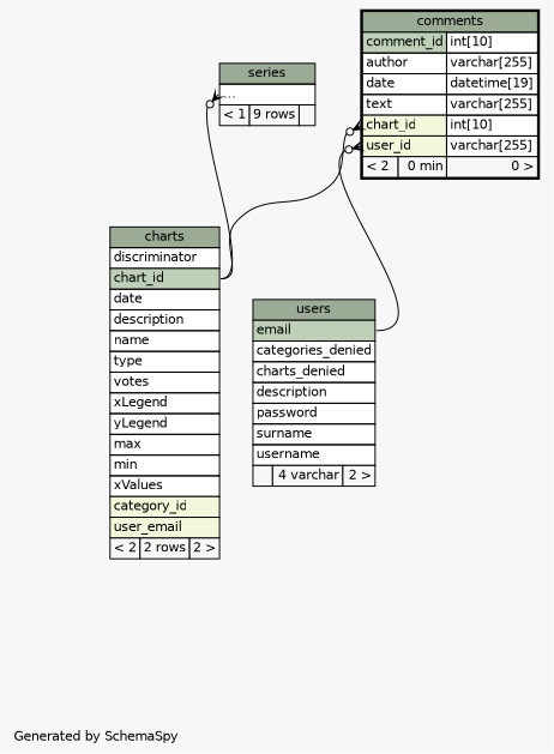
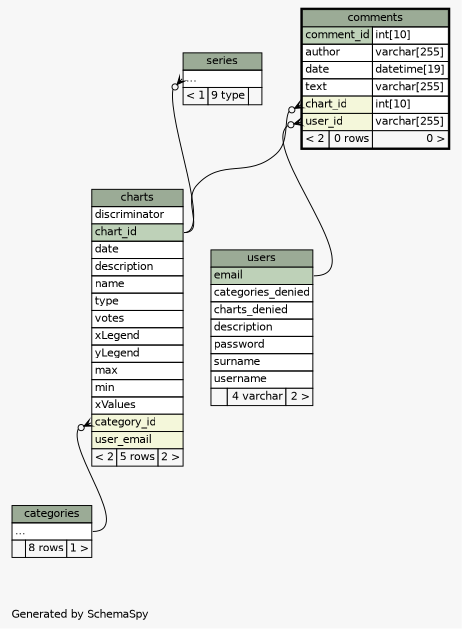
  digraph {
    bgcolor="#f7f7f7"
    fontname=Helvetica
    fontsize=11
    label="\nGenerated by SchemaSpy"
    labeljust=l
    nodesep=0.18
    rankdir=TB
    ranksep=0.46
    node [fontname=Helvetica fontsize=11 shape=plaintext]
    edge [arrowhead=none arrowsize=0.8 arrowtail=crowodot dir=back headport="chart_id:e"]
-   n1 [label=<     <TABLE BORDER="0" CELLBORDER="1" CELLSPACING="0" BGCOLOR="#ffffff">       <TR><TD COLSPAN="3" BGCOLOR="#9bab96" ALIGN="CENTER">charts</TD></TR>       <TR><TD PORT="discriminator" COLSPAN="3" ALIGN="LEFT">discriminator</TD></TR>       <TR><TD PORT="chart_id" COLSPAN="3" BGCOLOR="#bed1b8" ALIGN="LEFT">chart_id</TD></TR>       <TR><TD PORT="date" COLSPAN="3" ALIGN="LEFT">date</TD></TR>       <TR><TD PORT="description" COLSPAN="3" ALIGN="LEFT">description</TD></TR>       <TR><TD PORT="name" COLSPAN="3" ALIGN="LEFT">name</TD></TR>       <TR><TD PORT="type" COLSPAN="3" ALIGN="LEFT">type</TD></TR>       <TR><TD PORT="votes" COLSPAN="3" ALIGN="LEFT">votes</TD></TR>       <TR><TD PORT="xLegend" COLSPAN="3" ALIGN="LEFT">xLegend</TD></TR>       <TR><TD PORT="yLegend" COLSPAN="3" ALIGN="LEFT">yLegend</TD></TR>       <TR><TD PORT="max" COLSPAN="3" ALIGN="LEFT">max</TD></TR>       <TR><TD PORT="min" COLSPAN="3" ALIGN="LEFT">min</TD></TR>       <TR><TD PORT="xValues" COLSPAN="3" ALIGN="LEFT">xValues</TD></TR>       <TR><TD PORT="category_id" COLSPAN="3" BGCOLOR="#f4f7da" ALIGN="LEFT">category_id</TD></TR>       <TR><TD PORT="user_email" COLSPAN="3" BGCOLOR="#f4f7da" ALIGN="LEFT">user_email</TD></TR>       <TR><TD ALIGN="LEFT" BGCOLOR="#f7f7f7">&lt; 2</TD><TD ALIGN="RIGHT" BGCOLOR="#f7f7f7">2 rows</TD><TD ALIGN="RIGHT" BGCOLOR="#f7f7f7">2 &gt;</TD></TR>     </TABLE>>]
+   n1 [label=<     <TABLE BORDER="0" CELLBORDER="1" CELLSPACING="0" BGCOLOR="#ffffff">       <TR><TD COLSPAN="3" BGCOLOR="#9bab96" ALIGN="CENTER">charts</TD></TR>       <TR><TD PORT="discriminator" COLSPAN="3" ALIGN="LEFT">discriminator</TD></TR>       <TR><TD PORT="chart_id" COLSPAN="3" BGCOLOR="#bed1b8" ALIGN="LEFT">chart_id</TD></TR>       <TR><TD PORT="date" COLSPAN="3" ALIGN="LEFT">date</TD></TR>       <TR><TD PORT="description" COLSPAN="3" ALIGN="LEFT">description</TD></TR>       <TR><TD PORT="name" COLSPAN="3" ALIGN="LEFT">name</TD></TR>       <TR><TD PORT="type" COLSPAN="3" ALIGN="LEFT">type</TD></TR>       <TR><TD PORT="votes" COLSPAN="3" ALIGN="LEFT">votes</TD></TR>       <TR><TD PORT="xLegend" COLSPAN="3" ALIGN="LEFT">xLegend</TD></TR>       <TR><TD PORT="yLegend" COLSPAN="3" ALIGN="LEFT">yLegend</TD></TR>       <TR><TD PORT="max" COLSPAN="3" ALIGN="LEFT">max</TD></TR>       <TR><TD PORT="min" COLSPAN="3" ALIGN="LEFT">min</TD></TR>       <TR><TD PORT="xValues" COLSPAN="3" ALIGN="LEFT">xValues</TD></TR>       <TR><TD PORT="category_id" COLSPAN="3" BGCOLOR="#f4f7da" ALIGN="LEFT">category_id</TD></TR>       <TR><TD PORT="user_email" COLSPAN="3" BGCOLOR="#f4f7da" ALIGN="LEFT">user_email</TD></TR>       <TR><TD ALIGN="LEFT" BGCOLOR="#f7f7f7">&lt; 2</TD><TD ALIGN="RIGHT" BGCOLOR="#f7f7f7">5 rows</TD><TD ALIGN="RIGHT" BGCOLOR="#f7f7f7">2 &gt;</TD></TR>     </TABLE>>]
+   n2 [label=<     <TABLE BORDER="0" CELLBORDER="1" CELLSPACING="0" BGCOLOR="#ffffff">       <TR><TD COLSPAN="3" BGCOLOR="#9bab96" ALIGN="CENTER">categories</TD></TR>       <TR><TD PORT="elipses" COLSPAN="3" ALIGN="LEFT">...</TD></TR>       <TR><TD ALIGN="LEFT" BGCOLOR="#f7f7f7">  </TD><TD ALIGN="RIGHT" BGCOLOR="#f7f7f7">8 rows</TD><TD ALIGN="RIGHT" BGCOLOR="#f7f7f7">1 &gt;</TD></TR>     </TABLE>>]
    n3 [label=<     <TABLE BORDER="0" CELLBORDER="1" CELLSPACING="0" BGCOLOR="#ffffff">       <TR><TD COLSPAN="3" BGCOLOR="#9bab96" ALIGN="CENTER">users</TD></TR>       <TR><TD PORT="email" COLSPAN="3" BGCOLOR="#bed1b8" ALIGN="LEFT">email</TD></TR>       <TR><TD PORT="categories_denied" COLSPAN="3" ALIGN="LEFT">categories_denied</TD></TR>       <TR><TD PORT="charts_denied" COLSPAN="3" ALIGN="LEFT">charts_denied</TD></TR>       <TR><TD PORT="description" COLSPAN="3" ALIGN="LEFT">description</TD></TR>       <TR><TD PORT="password" COLSPAN="3" ALIGN="LEFT">password</TD></TR>       <TR><TD PORT="surname" COLSPAN="3" ALIGN="LEFT">surname</TD></TR>       <TR><TD PORT="username" COLSPAN="3" ALIGN="LEFT">username</TD></TR>       <TR><TD ALIGN="LEFT" BGCOLOR="#f7f7f7">  </TD><TD ALIGN="RIGHT" BGCOLOR="#f7f7f7">4 varchar</TD><TD ALIGN="RIGHT" BGCOLOR="#f7f7f7">2 &gt;</TD></TR>     </TABLE>>]
-   n4 [label=<     <TABLE BORDER="2" CELLBORDER="1" CELLSPACING="0" BGCOLOR="#ffffff">       <TR><TD COLSPAN="3" BGCOLOR="#9bab96" ALIGN="CENTER">comments</TD></TR>       <TR><TD PORT="comment_id" COLSPAN="2" BGCOLOR="#bed1b8" ALIGN="LEFT">comment_id</TD><TD PORT="comment_id.type" ALIGN="LEFT">int[10]</TD></TR>       <TR><TD PORT="author" COLSPAN="2" ALIGN="LEFT">author</TD><TD PORT="author.type" ALIGN="LEFT">varchar[255]</TD></TR>       <TR><TD PORT="date" COLSPAN="2" ALIGN="LEFT">date</TD><TD PORT="date.type" ALIGN="LEFT">datetime[19]</TD></TR>       <TR><TD PORT="text" COLSPAN="2" ALIGN="LEFT">text</TD><TD PORT="text.type" ALIGN="LEFT">varchar[255]</TD></TR>       <TR><TD PORT="chart_id" COLSPAN="2" BGCOLOR="#f4f7da" ALIGN="LEFT">chart_id</TD><TD PORT="chart_id.type" ALIGN="LEFT">int[10]</TD></TR>       <TR><TD PORT="user_id" COLSPAN="2" BGCOLOR="#f4f7da" ALIGN="LEFT">user_id</TD><TD PORT="user_id.type" ALIGN="LEFT">varchar[255]</TD></TR>       <TR><TD ALIGN="LEFT" BGCOLOR="#f7f7f7">&lt; 2</TD><TD ALIGN="RIGHT" BGCOLOR="#f7f7f7">0 min</TD><TD ALIGN="RIGHT" BGCOLOR="#f7f7f7">0 &gt;</TD></TR>     </TABLE>>]
-   n5 [label=<     <TABLE BORDER="0" CELLBORDER="1" CELLSPACING="0" BGCOLOR="#ffffff">       <TR><TD COLSPAN="3" BGCOLOR="#9bab96" ALIGN="CENTER">series</TD></TR>       <TR><TD PORT="elipses" COLSPAN="3" ALIGN="LEFT">...</TD></TR>       <TR><TD ALIGN="LEFT" BGCOLOR="#f7f7f7">&lt; 1</TD><TD ALIGN="RIGHT" BGCOLOR="#f7f7f7">9 rows</TD><TD ALIGN="RIGHT" BGCOLOR="#f7f7f7">  </TD></TR>     </TABLE>>]
+   n4 [label=<     <TABLE BORDER="2" CELLBORDER="1" CELLSPACING="0" BGCOLOR="#ffffff">       <TR><TD COLSPAN="3" BGCOLOR="#9bab96" ALIGN="CENTER">comments</TD></TR>       <TR><TD PORT="comment_id" COLSPAN="2" BGCOLOR="#bed1b8" ALIGN="LEFT">comment_id</TD><TD PORT="comment_id.type" ALIGN="LEFT">int[10]</TD></TR>       <TR><TD PORT="author" COLSPAN="2" ALIGN="LEFT">author</TD><TD PORT="author.type" ALIGN="LEFT">varchar[255]</TD></TR>       <TR><TD PORT="date" COLSPAN="2" ALIGN="LEFT">date</TD><TD PORT="date.type" ALIGN="LEFT">datetime[19]</TD></TR>       <TR><TD PORT="text" COLSPAN="2" ALIGN="LEFT">text</TD><TD PORT="text.type" ALIGN="LEFT">varchar[255]</TD></TR>       <TR><TD PORT="chart_id" COLSPAN="2" BGCOLOR="#f4f7da" ALIGN="LEFT">chart_id</TD><TD PORT="chart_id.type" ALIGN="LEFT">int[10]</TD></TR>       <TR><TD PORT="user_id" COLSPAN="2" BGCOLOR="#f4f7da" ALIGN="LEFT">user_id</TD><TD PORT="user_id.type" ALIGN="LEFT">varchar[255]</TD></TR>       <TR><TD ALIGN="LEFT" BGCOLOR="#f7f7f7">&lt; 2</TD><TD ALIGN="RIGHT" BGCOLOR="#f7f7f7">0 rows</TD><TD ALIGN="RIGHT" BGCOLOR="#f7f7f7">0 &gt;</TD></TR>     </TABLE>>]
+   n5 [label=<     <TABLE BORDER="0" CELLBORDER="1" CELLSPACING="0" BGCOLOR="#ffffff">       <TR><TD COLSPAN="3" BGCOLOR="#9bab96" ALIGN="CENTER">series</TD></TR>       <TR><TD PORT="elipses" COLSPAN="3" ALIGN="LEFT">...</TD></TR>       <TR><TD ALIGN="LEFT" BGCOLOR="#f7f7f7">&lt; 1</TD><TD ALIGN="RIGHT" BGCOLOR="#f7f7f7">9 type</TD><TD ALIGN="RIGHT" BGCOLOR="#f7f7f7">  </TD></TR>     </TABLE>>]
+   n1 -> n2 [headport="elipses:e" tailport="category_id:w"]
    n4 -> n1 [tailport="chart_id:w"]
    n4 -> n3 [headport="email:e" tailport="user_id:w"]
    n5 -> n1 [tailport="elipses:w"]
  }
